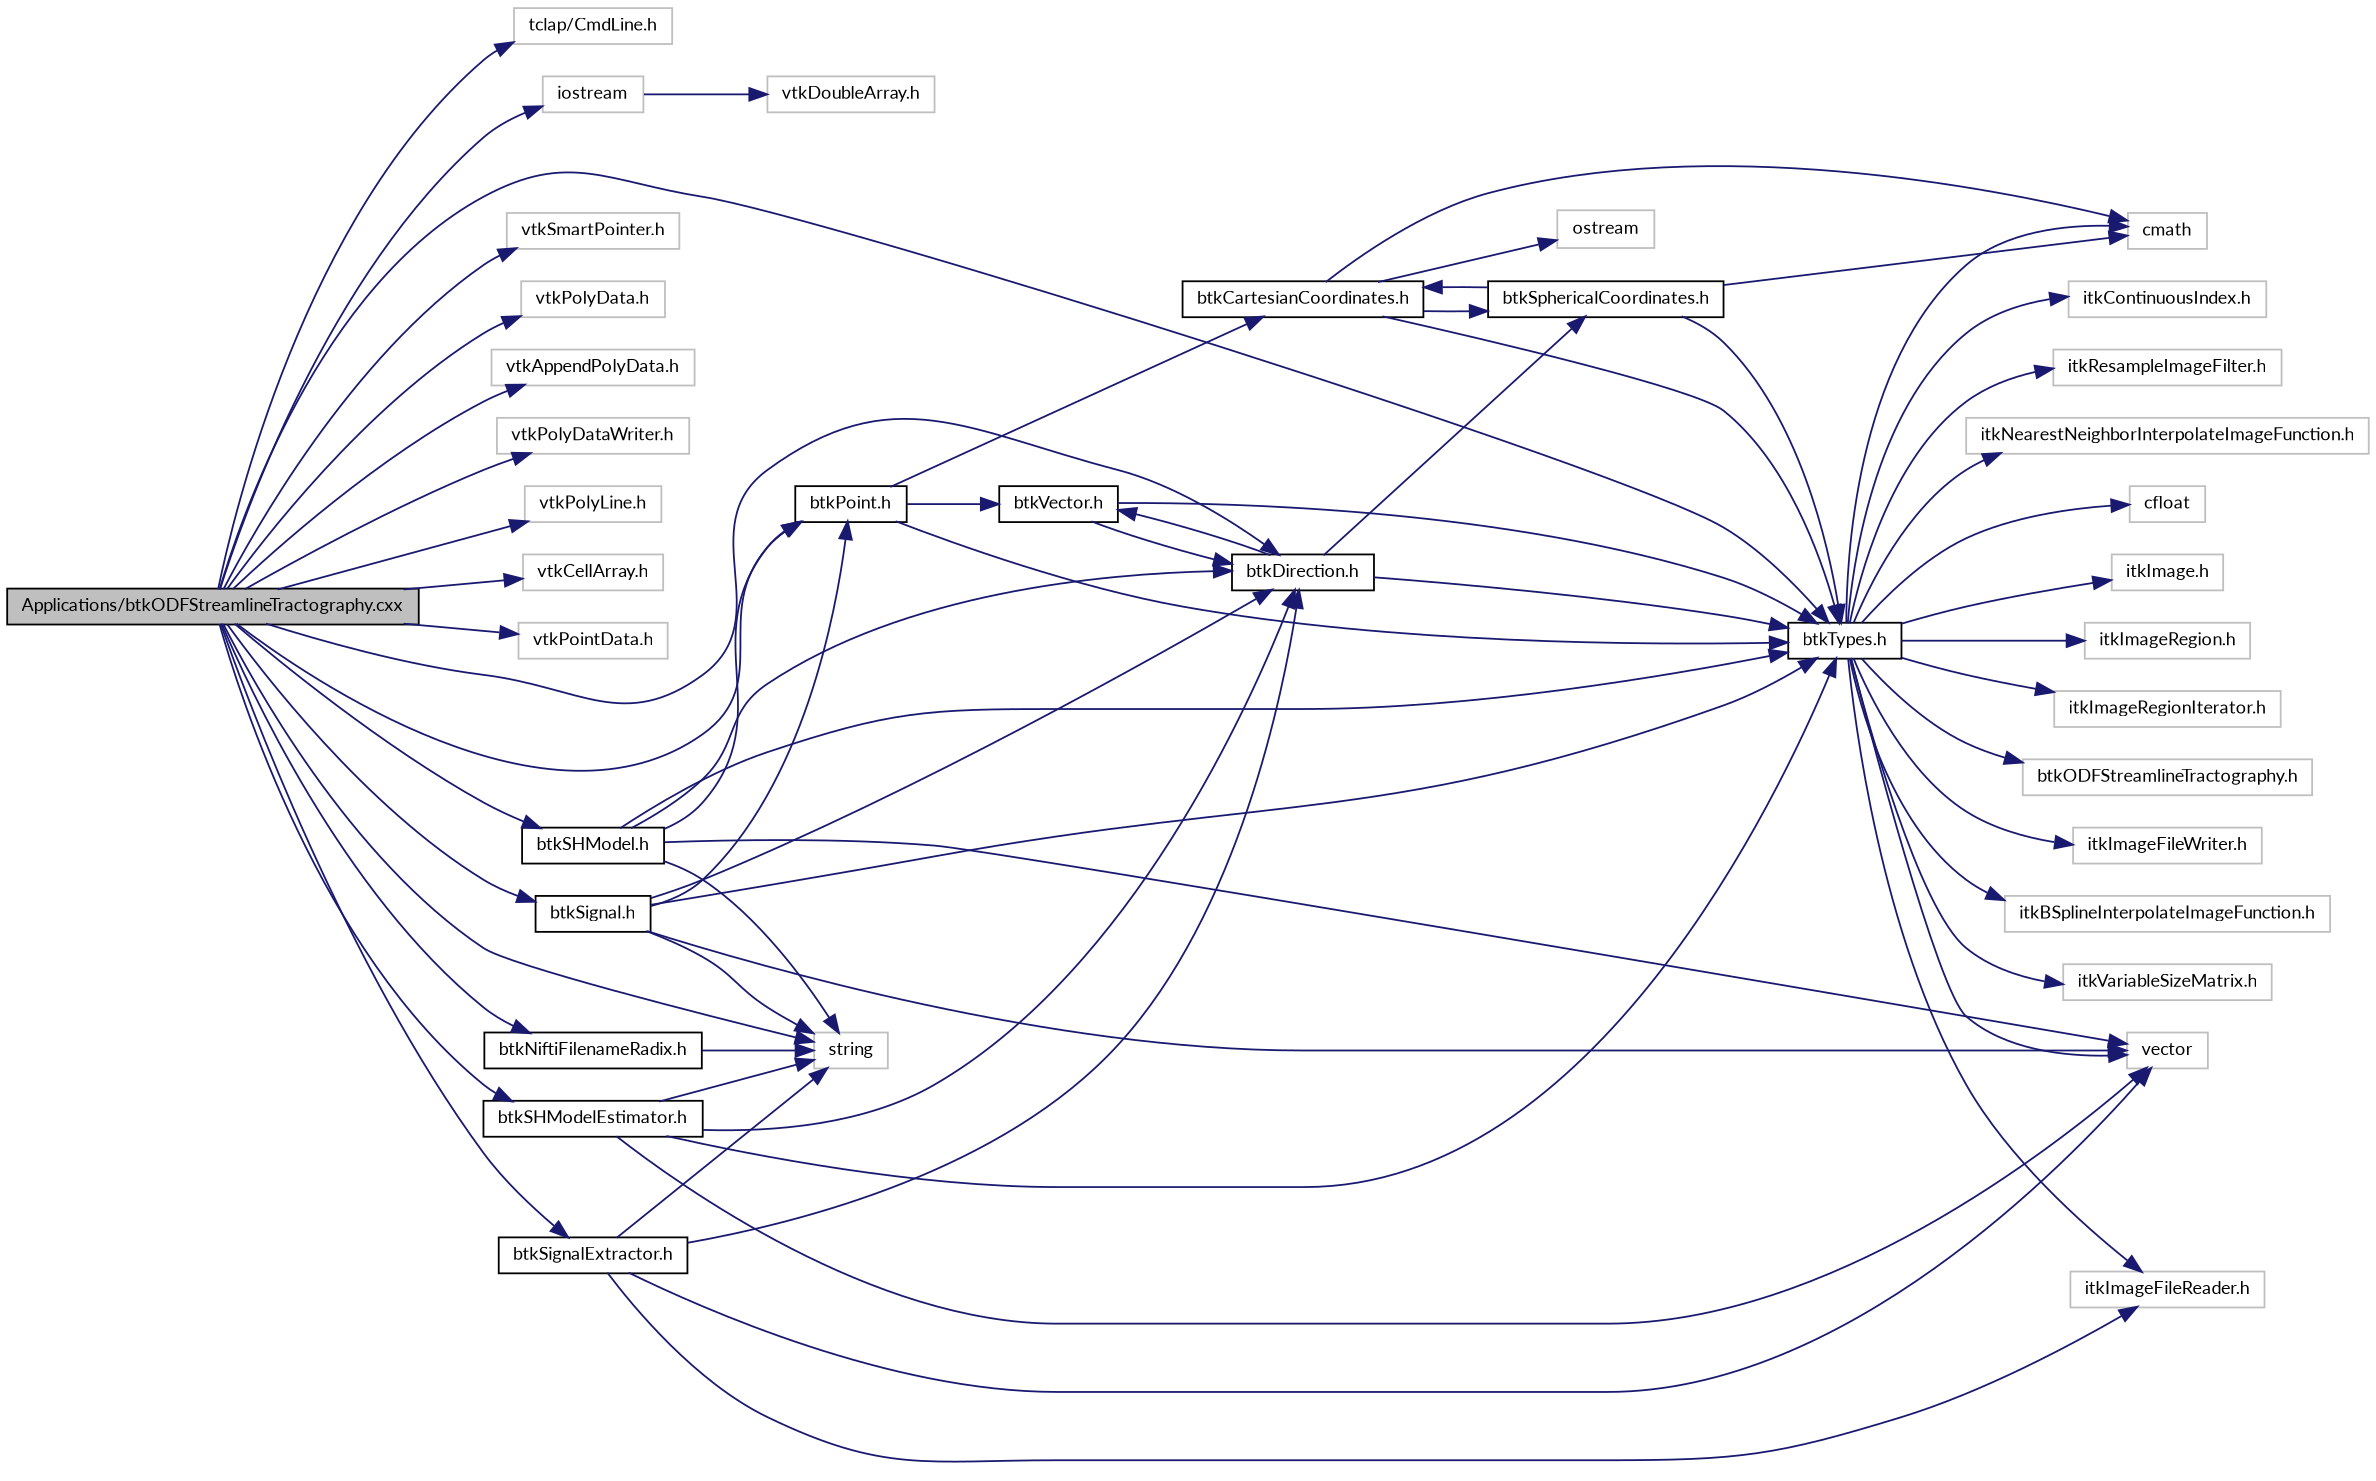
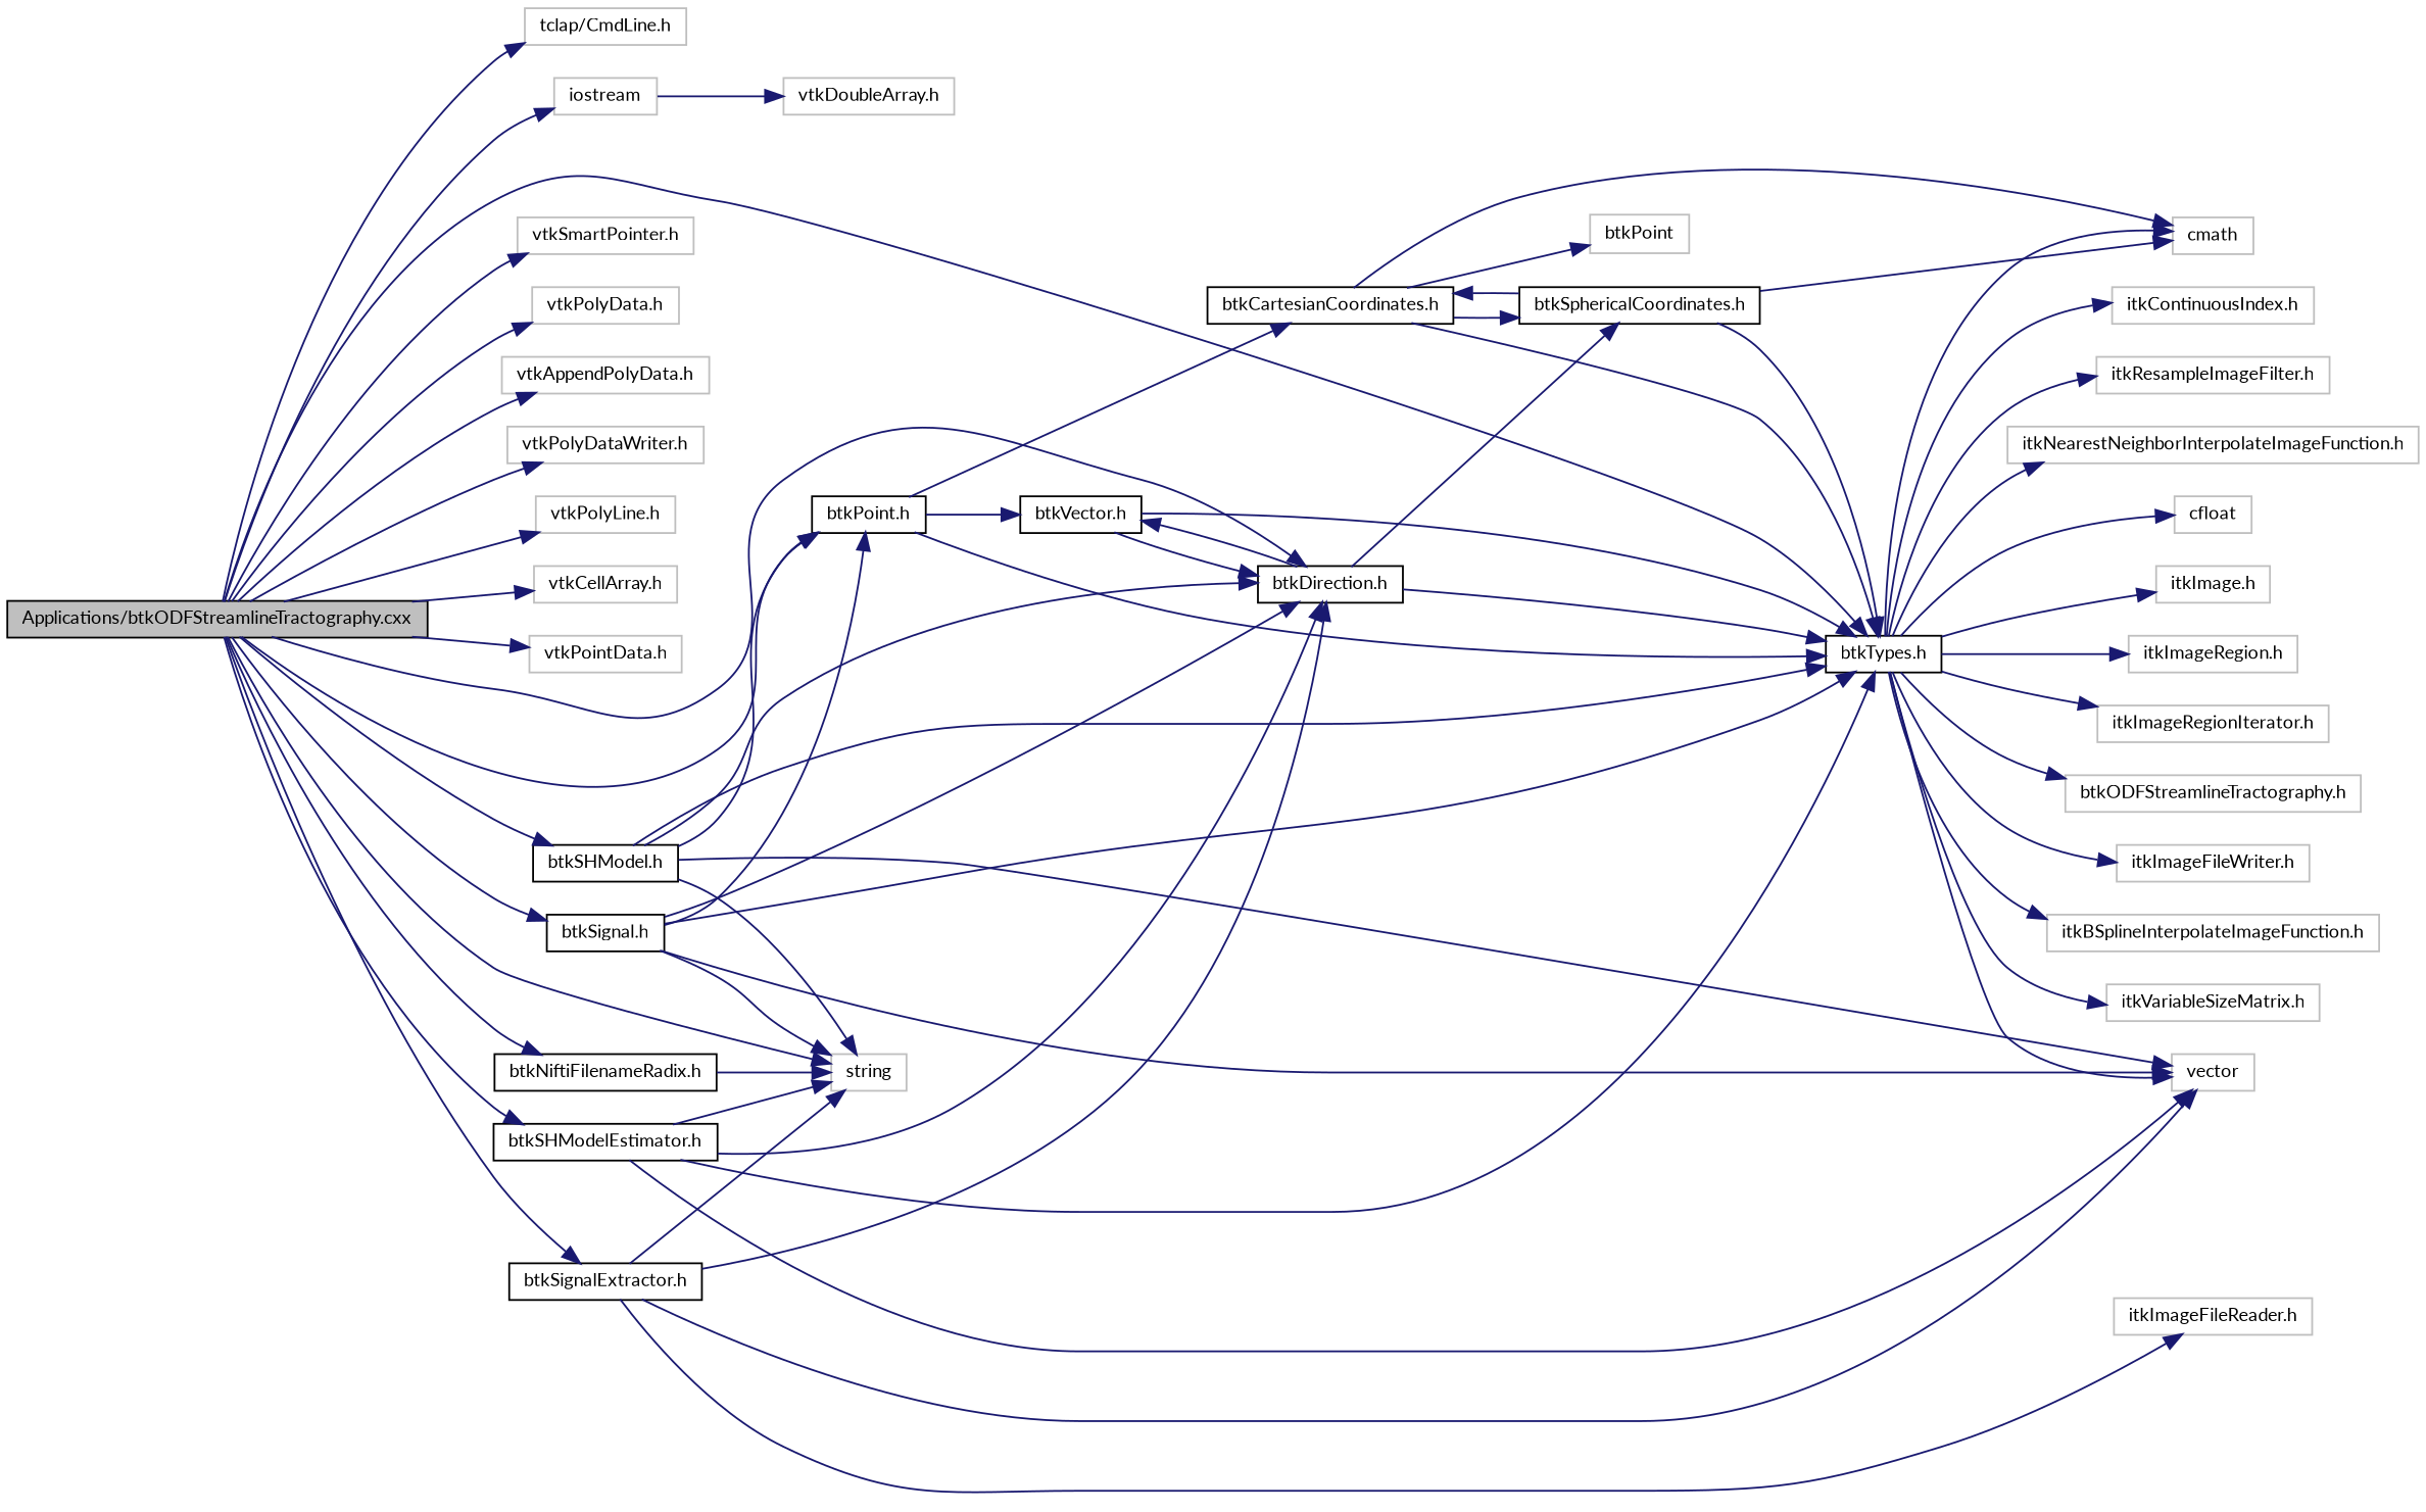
  digraph {
    fontname=Lato
    rankdir=LR
    node [color=grey75 fillcolor=white fontname=Lato fontsize=10 shape=record style=filled]
    edge [color=midnightblue fontname=Lato fontsize=10 labelfontname="FreeSans.ttf" labelfontsize=10 style=solid]
    n1 [color=black fillcolor=grey75 fontcolor=black height=0.2 label="Applications/btkODFStreamlineTractography.cxx" width=0.4]
    n2 [height=0.2 label="tclap/CmdLine.h" width=0.4]
    n3 [height=0.2 label=string width=0.4]
    n4 [height=0.2 label=iostream width=0.4]
    n5 [height=0.2 label="vtkSmartPointer.h" width=0.4]
    n6 [height=0.2 label="vtkPolyData.h" width=0.4]
    n7 [height=0.2 label="vtkAppendPolyData.h" width=0.4]
    n8 [height=0.2 label="vtkPolyDataWriter.h" width=0.4]
    n9 [height=0.2 label="vtkPolyLine.h" width=0.4]
    n10 [height=0.2 label="vtkCellArray.h" width=0.4]
    n11 [height=0.2 label="vtkPointData.h" width=0.4]
    n12 [color=black height=0.2 label="btkTypes.h" width=0.4]
    n13 [color=black height=0.2 label="btkPoint.h" width=0.4]
    n14 [color=black height=0.2 label="btkDirection.h" width=0.4]
    n15 [color=black height=0.2 label="btkSignal.h" width=0.4]
    n16 [color=black height=0.2 label="btkSignalExtractor.h" width=0.4]
    n17 [color=black height=0.2 label="btkSHModel.h" width=0.4]
    n18 [color=black height=0.2 label="btkSHModelEstimator.h" width=0.4]
    n19 [color=black height=0.2 label="btkNiftiFilenameRadix.h" width=0.4]
    n20 [height=0.2 label="vtkDoubleArray.h" width=0.4]
    n21 [height=0.2 label="itkImage.h" width=0.4]
    n22 [height=0.2 label="itkImageRegion.h" width=0.4]
    n23 [height=0.2 label="itkImageRegionIterator.h" width=0.4]
    n24 [height=0.2 label="btkODFStreamlineTractography.h" width=0.4]
    n25 [height=0.2 label="itkImageFileReader.h" width=0.4]
    n26 [height=0.2 label="itkImageFileWriter.h" width=0.4]
    n27 [height=0.2 label="itkBSplineInterpolateImageFunction.h" width=0.4]
    n28 [height=0.2 label="itkVariableSizeMatrix.h" width=0.4]
    n29 [height=0.2 label="itkContinuousIndex.h" width=0.4]
    n30 [height=0.2 label="itkResampleImageFilter.h" width=0.4]
    n31 [height=0.2 label="itkNearestNeighborInterpolateImageFunction.h" width=0.4]
    n32 [height=0.2 label=cfloat width=0.4]
    n33 [height=0.2 label=cmath width=0.4]
    n34 [height=0.2 label=vector width=0.4]
    n35 [color=black height=0.2 label="btkCartesianCoordinates.h" width=0.4]
    n36 [color=black height=0.2 label="btkVector.h" width=0.4]
    n37 [color=black height=0.2 label="btkSphericalCoordinates.h" width=0.4]
-   n38 [height=0.2 label=ostream width=0.4]
+   n38 [height=0.2 label=btkPoint width=0.4]
    n1 -> n2
    n1 -> n3
    n1 -> n4
    n1 -> n5
    n1 -> n6
    n1 -> n7
    n1 -> n8
    n1 -> n9
    n1 -> n10
    n1 -> n11
    n1 -> n12
    n1 -> n13
    n1 -> n14
    n1 -> n15
    n1 -> n16
    n1 -> n17
    n1 -> n18
    n1 -> n19
    n4 -> n20
    n12 -> n21
    n12 -> n22
    n12 -> n23
    n12 -> n24
-   n12 -> n25
    n12 -> n26
    n12 -> n27
    n12 -> n28
    n12 -> n29
    n12 -> n30
    n12 -> n31
    n12 -> n32
    n12 -> n33
    n12 -> n34
    n13 -> n12
    n13 -> n35
    n13 -> n36
    n14 -> n12
    n14 -> n36
    n14 -> n37
    n15 -> n3
    n15 -> n12
    n15 -> n13
    n15 -> n14
    n15 -> n34
    n16 -> n3
    n16 -> n14
    n16 -> n25
    n16 -> n34
    n17 -> n3
    n17 -> n12
    n17 -> n13
    n17 -> n14
    n17 -> n34
    n18 -> n3
    n18 -> n12
    n18 -> n14
    n18 -> n34
    n19 -> n3
    n35 -> n12
    n35 -> n33
    n35 -> n37
    n35 -> n38
    n36 -> n12
    n36 -> n14
    n37 -> n12
    n37 -> n33
    n37 -> n35
  }
